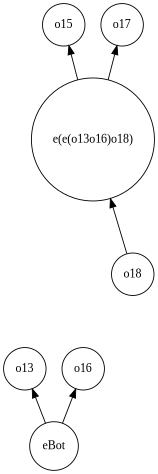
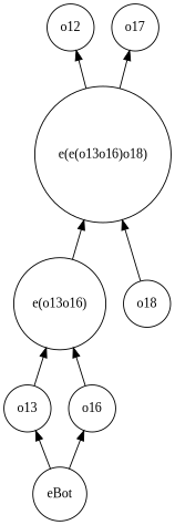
  strict digraph {
    fontname="Liberation Serif"
    rankdir=BT
    node [fontname="Liberation Serif" shape=circle]
    edge [fontname="Liberation Serif"]
    eBot
    o13
    o16
+   "e(o13o16)"
    "e(e(o13o16)o18)"
    o18
-   o15
+   o15 [label=o12]
    o17
    eBot -> o13
    eBot -> o16
+   o13 -> "e(o13o16)"
+   o16 -> "e(o13o16)"
+   "e(o13o16)" -> "e(e(o13o16)o18)"
    "e(e(o13o16)o18)" -> o15
    "e(e(o13o16)o18)" -> o17
    o18 -> "e(e(o13o16)o18)"
  }
